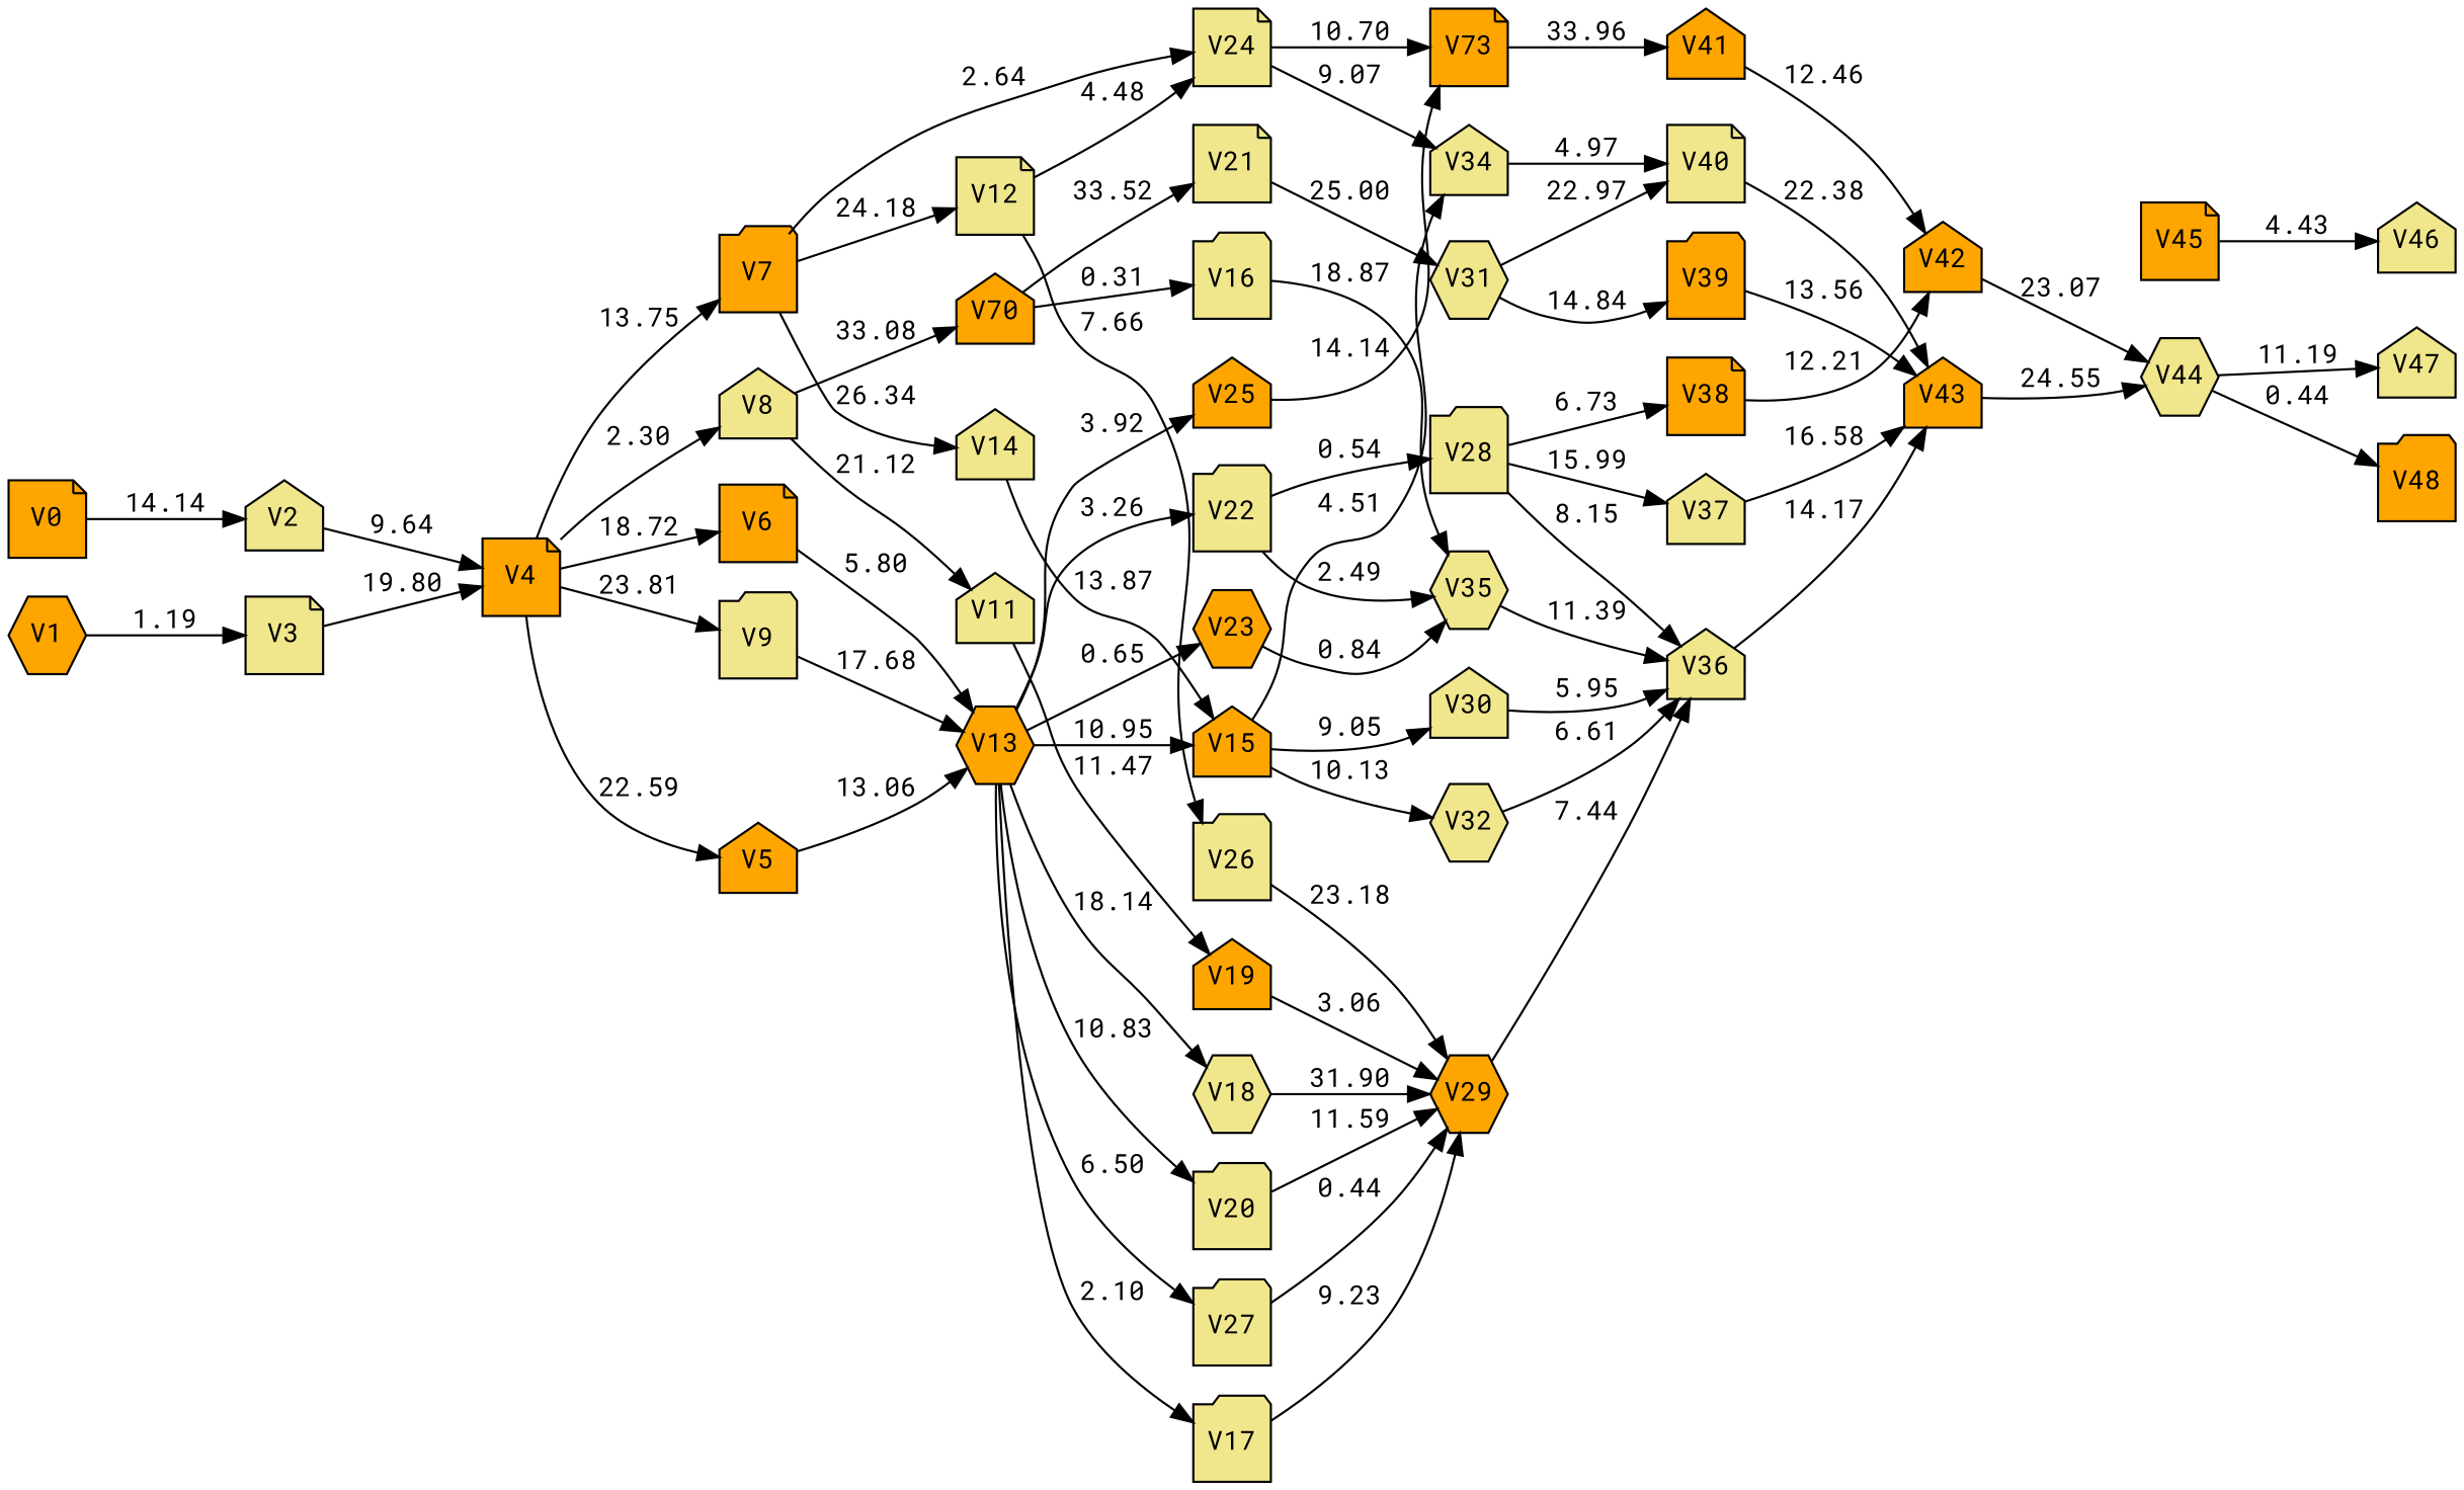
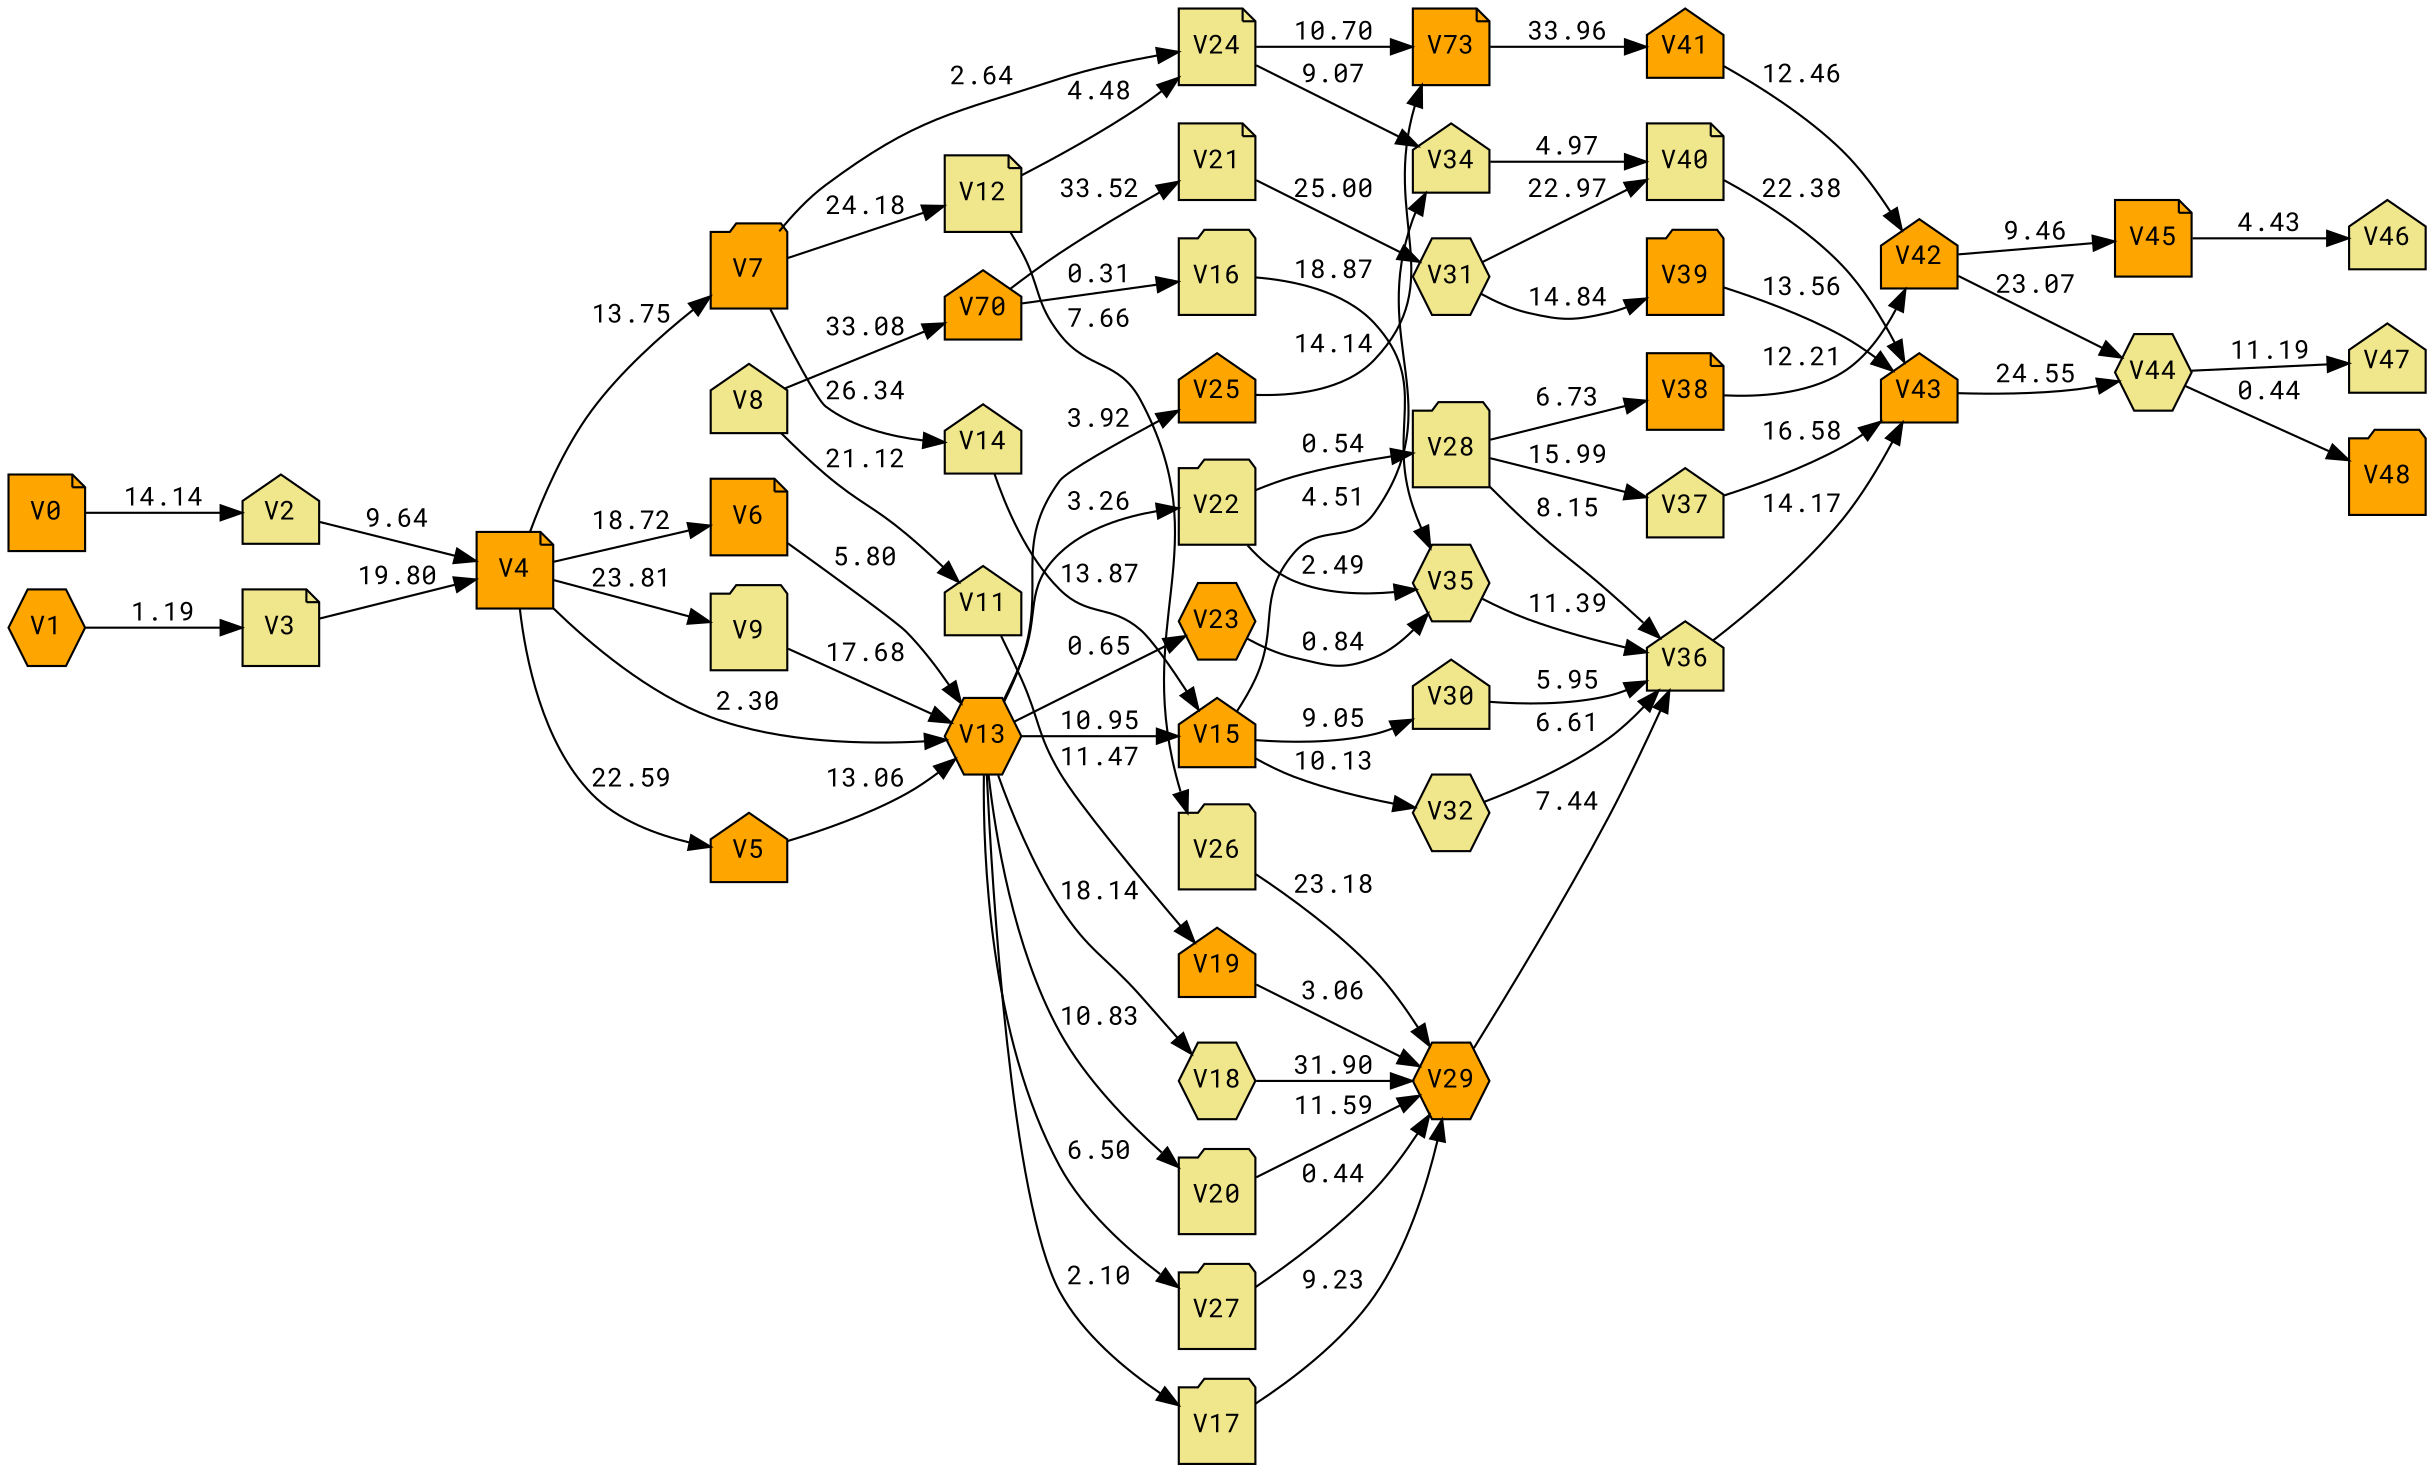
  digraph {
    fontname="Roboto Mono"
    rankdir=LR
    splines=true
    node [fillcolor=khaki fixedsize=true fontcolor=black fontname="Roboto Mono" fontsize=12 margin=0 shape=house style=filled]
    edge [fontcolor=black fontname="Roboto Mono" fontsize=12 margin=0]
    n1 [fillcolor=orange label=V0 shape=note width=0.5]
    n2 [fillcolor=orange label=V1 shape=hexagon width=0.5]
    n3 [label=V2 width=0.5]
    n4 [label=V3 shape=note width=0.5]
    n5 [fillcolor=orange label=V4 shape=note width=0.5]
    n6 [fillcolor=orange label=V5 width=0.5]
    n7 [fillcolor=orange label=V6 shape=note width=0.5]
    n8 [fillcolor=orange label=V7 shape=folder width=0.5]
    n9 [label=V8 width=0.5]
    n10 [label=V9 shape=folder width=0.5]
    n11 [fillcolor=orange label=V70 width=0.5]
    n12 [label=V11 width=0.5]
    n13 [label=V12 shape=note width=0.5]
    n14 [fillcolor=orange label=V13 shape=hexagon width=0.5]
    n15 [label=V14 width=0.5]
    n16 [fillcolor=orange label=V15 width=0.5]
    n17 [label=V16 shape=folder width=0.5]
    n18 [label=V17 shape=folder width=0.5]
    n19 [label=V18 shape=hexagon width=0.5]
    n20 [fillcolor=orange label=V19 width=0.5]
    n21 [label=V20 shape=folder width=0.5]
    n22 [label=V21 shape=note width=0.5]
    n23 [label=V22 shape=folder width=0.5]
    n24 [fillcolor=orange label=V23 shape=hexagon width=0.5]
    n25 [label=V24 shape=note width=0.5]
    n26 [fillcolor=orange label=V25 width=0.5]
    n27 [label=V26 shape=folder width=0.5]
    n28 [label=V27 shape=folder width=0.5]
    n29 [label=V28 shape=folder width=0.5]
    n30 [fillcolor=orange label=V29 shape=hexagon width=0.5]
    n31 [label=V30 width=0.5]
    n32 [label=V31 shape=hexagon width=0.5]
    n33 [label=V32 shape=hexagon width=0.5]
    n34 [fillcolor=orange label=V73 shape=note width=0.5]
    n35 [label=V34 width=0.5]
    n36 [label=V35 shape=hexagon width=0.5]
    n37 [label=V36 width=0.5]
    n38 [label=V37 width=0.5]
    n39 [fillcolor=orange label=V38 shape=note width=0.5]
    n40 [fillcolor=orange label=V39 shape=folder width=0.5]
    n41 [label=V40 shape=note width=0.5]
    n42 [fillcolor=orange label=V41 width=0.5]
    n43 [fillcolor=orange label=V42 width=0.5]
    n44 [fillcolor=orange label=V43 width=0.5]
    n45 [label=V44 shape=hexagon width=0.5]
    n46 [fillcolor=orange label=V45 shape=note width=0.5]
    n47 [label=V46 width=0.5]
    n48 [label=V47 width=0.5]
    n49 [fillcolor=orange label=V48 shape=folder width=0.5]
    subgraph sub_1 {
      rank=same
      n1
      n2
    }
    subgraph sub_2 {
      rank=same
      n3
      n4
    }
    subgraph sub_3 {
      rank=same
      n5
    }
    subgraph sub_4 {
      rank=same
      n6
      n7
      n8
      n9
      n10
    }
    subgraph sub_5 {
      rank=same
      n11
      n12
      n13
      n14
      n15
    }
    subgraph sub_6 {
      rank=same
      n16
      n17
      n18
      n19
      n20
      n21
      n22
      n23
      n24
      n25
      n26
      n27
      n28
    }
    subgraph sub_7 {
      rank=same
      n29
      n30
      n31
      n32
      n33
      n34
      n35
      n36
    }
    subgraph sub_8 {
      rank=same
      n37
      n38
      n39
      n40
      n41
      n42
    }
    subgraph sub_9 {
      rank=same
      n43
      n44
    }
    subgraph sub_10 {
      rank=same
      n45
      n46
    }
    subgraph sub_11 {
      rank=same
      n47
      n48
      n49
    }
    n1 -> n3 [label=14.14]
    n2 -> n4 [label=1.19]
    n3 -> n5 [label=9.64]
    n4 -> n5 [label=19.80]
    n5 -> n6 [label=22.59]
    n5 -> n7 [label=18.72]
    n5 -> n8 [label=13.75]
-   n5 -> n9 [label=2.30]
+   n5 -> n14 [label=2.30]
    n5 -> n10 [label=23.81]
    n6 -> n14 [label=13.06]
    n7 -> n14 [label=5.80]
    n8 -> n13 [label=24.18]
    n8 -> n15 [label=26.34]
    n8 -> n25 [label=2.64]
    n9 -> n11 [label=33.08]
    n9 -> n12 [label=21.12]
    n10 -> n14 [label=17.68]
    n11 -> n17 [label=0.31]
    n11 -> n22 [label=33.52]
    n12 -> n20 [label=11.47]
    n13 -> n25 [label=4.48]
    n13 -> n27 [label=7.66]
    n14 -> n16 [label=10.95]
    n14 -> n18 [label=2.10]
    n14 -> n19 [label=18.14]
    n14 -> n21 [label=10.83]
    n14 -> n23 [label=3.26]
    n14 -> n24 [label=0.65]
    n14 -> n26 [label=3.92]
    n14 -> n28 [label=6.50]
    n15 -> n16 [label=13.87]
    n16 -> n31 [label=9.05]
    n16 -> n33 [label=10.13]
    n16 -> n35 [label=4.51]
    n17 -> n36 [label=18.87]
    n18 -> n30 [label=9.23]
    n19 -> n30 [label=31.90]
    n20 -> n30 [label=3.06]
    n21 -> n30 [label=11.59]
    n22 -> n32 [label=25.00]
    n23 -> n29 [label=0.54]
    n23 -> n36 [label=2.49]
    n24 -> n36 [label=0.84]
    n25 -> n34 [label=10.70]
    n25 -> n35 [label=9.07]
    n26 -> n34 [label=14.14]
    n27 -> n30 [label=23.18]
    n28 -> n30 [label=0.44]
    n29 -> n37 [label=8.15]
    n29 -> n38 [label=15.99]
    n29 -> n39 [label=6.73]
    n30 -> n37 [label=7.44]
    n31 -> n37 [label=5.95]
    n32 -> n40 [label=14.84]
    n32 -> n41 [label=22.97]
    n33 -> n37 [label=6.61]
    n34 -> n42 [label=33.96]
    n35 -> n41 [label=4.97]
    n36 -> n37 [label=11.39]
    n37 -> n44 [label=14.17]
    n38 -> n44 [label=16.58]
    n39 -> n43 [label=12.21]
    n40 -> n44 [label=13.56]
    n41 -> n44 [label=22.38]
    n42 -> n43 [label=12.46]
    n43 -> n45 [label=23.07]
+   n43 -> n46 [label=9.46]
    n44 -> n45 [label=24.55]
    n45 -> n48 [label=11.19]
    n45 -> n49 [label=0.44]
    n46 -> n47 [label=4.43]
  }
